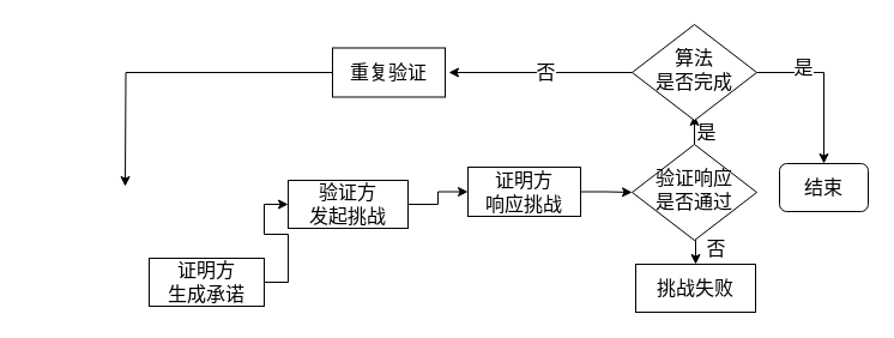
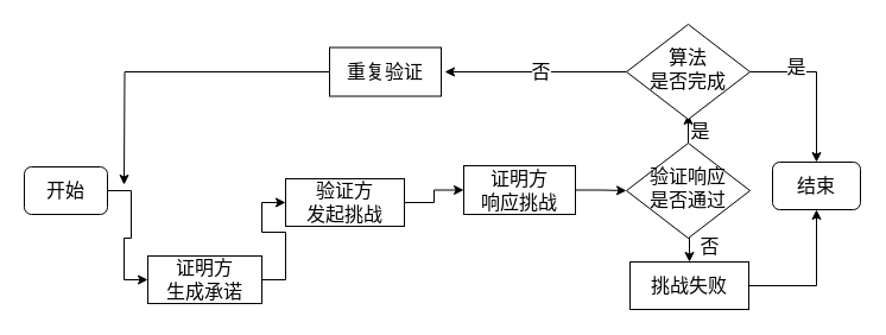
  <mxCell id="0" />
  <mxCell id="1" parent="0" />
+ <mxCell id="2" style="edgeStyle=orthogonalEdgeStyle;rounded=0;orthogonalLoop=1;jettySize=auto;html=1;exitX=1;exitY=0.5;exitDx=0;exitDy=0;entryX=0;entryY=0.5;entryDx=0;entryDy=0;fontSize=16;" edge="1" parent="1" source="3" target="9"><mxGeometry relative="1" as="geometry" /></mxCell>
+ <mxCell id="3" value="开始" style="rounded=1;whiteSpace=wrap;html=1;fontSize=16;glass=0;strokeWidth=1;shadow=0;" parent="1" vertex="1"><mxGeometry x="20" y="140" width="70" height="40" as="geometry" /></mxCell>
  <mxCell id="4" style="edgeStyle=orthogonalEdgeStyle;rounded=0;orthogonalLoop=1;jettySize=auto;html=1;exitX=0.5;exitY=0;exitDx=0;exitDy=0;entryX=0.5;entryY=1;entryDx=0;entryDy=0;fontSize=16;strokeWidth=1;" edge="1" parent="1" source="6"><mxGeometry relative="1" as="geometry"><mxPoint x="579" y="96" as="targetPoint" /></mxGeometry></mxCell>
  <mxCell id="5" style="edgeStyle=orthogonalEdgeStyle;rounded=0;orthogonalLoop=1;jettySize=auto;html=1;exitX=0.5;exitY=1;exitDx=0;exitDy=0;entryX=0.5;entryY=0;entryDx=0;entryDy=0;fontSize=16;strokeWidth=1;" edge="1" parent="1" source="6" target="15"><mxGeometry relative="1" as="geometry" /></mxCell>
  <mxCell id="6" value="验证响应&lt;br&gt;是否通过" style="rhombus;whiteSpace=wrap;html=1;shadow=0;fontFamily=Helvetica;fontSize=16;align=center;strokeWidth=1;spacing=6;spacingTop=-4;" parent="1" vertex="1"><mxGeometry x="527" y="120" width="104" height="80" as="geometry" /></mxCell>
  <mxCell id="7" value="结束" style="rounded=1;whiteSpace=wrap;html=1;fontSize=16;glass=0;strokeWidth=1;shadow=0;" parent="1" vertex="1"><mxGeometry x="650" y="136" width="74" height="40" as="geometry" /></mxCell>
  <mxCell id="8" style="edgeStyle=orthogonalEdgeStyle;rounded=0;orthogonalLoop=1;jettySize=auto;html=1;exitX=1;exitY=0.5;exitDx=0;exitDy=0;entryX=0;entryY=0.5;entryDx=0;entryDy=0;fontSize=16;" edge="1" parent="1" source="9" target="11"><mxGeometry relative="1" as="geometry" /></mxCell>
  <mxCell id="9" value="&lt;div style=&quot;font-size: 16px&quot;&gt;证明方&lt;/div&gt;&lt;div style=&quot;font-size: 16px&quot;&gt;生成承诺&lt;/div&gt;" style="rounded=0;whiteSpace=wrap;html=1;fontSize=16;" vertex="1" parent="1"><mxGeometry x="124" y="215" width="96" height="40" as="geometry" /></mxCell>
  <mxCell id="10" style="edgeStyle=orthogonalEdgeStyle;rounded=0;orthogonalLoop=1;jettySize=auto;html=1;exitX=1;exitY=0.5;exitDx=0;exitDy=0;entryX=0;entryY=0.5;entryDx=0;entryDy=0;fontSize=16;" edge="1" parent="1" source="11" target="13"><mxGeometry relative="1" as="geometry" /></mxCell>
  <mxCell id="11" value="&lt;div style=&quot;font-size: 16px&quot;&gt;验证方&lt;/div&gt;&lt;div style=&quot;font-size: 16px&quot;&gt;发起挑战&lt;/div&gt;" style="rounded=0;whiteSpace=wrap;html=1;fontSize=16;" vertex="1" parent="1"><mxGeometry x="240" y="150" width="100" height="40" as="geometry" /></mxCell>
  <mxCell id="12" style="edgeStyle=orthogonalEdgeStyle;rounded=0;orthogonalLoop=1;jettySize=auto;html=1;exitX=1;exitY=0.5;exitDx=0;exitDy=0;fontSize=16;" edge="1" parent="1" source="13" target="6"><mxGeometry relative="1" as="geometry" /></mxCell>
  <mxCell id="13" value="&lt;div style=&quot;font-size: 16px&quot;&gt;证明方&lt;/div&gt;&lt;div style=&quot;font-size: 16px&quot;&gt;响应挑战&lt;/div&gt;" style="rounded=0;whiteSpace=wrap;html=1;fontSize=16;" vertex="1" parent="1"><mxGeometry x="390" y="139" width="94" height="41" as="geometry" /></mxCell>
+ <mxCell id="14" style="edgeStyle=orthogonalEdgeStyle;rounded=0;orthogonalLoop=1;jettySize=auto;html=1;exitX=1;exitY=0.5;exitDx=0;exitDy=0;fontSize=16;entryX=0.5;entryY=1;entryDx=0;entryDy=0;" edge="1" parent="1" source="15" target="7"><mxGeometry relative="1" as="geometry"><mxPoint x="680" y="246" as="targetPoint" /></mxGeometry></mxCell>
  <mxCell id="15" value="&lt;div style=&quot;font-size: 16px;&quot;&gt;挑战失败&lt;/div&gt;" style="rounded=0;whiteSpace=wrap;html=1;fontSize=16;" vertex="1" parent="1"><mxGeometry x="530" y="220" width="100" height="40" as="geometry" /></mxCell>
  <mxCell id="16" style="edgeStyle=orthogonalEdgeStyle;rounded=0;orthogonalLoop=1;jettySize=auto;html=1;exitX=1;exitY=0.5;exitDx=0;exitDy=0;entryX=0.5;entryY=0;entryDx=0;entryDy=0;fontSize=16;" edge="1" parent="1" source="22" target="7"><mxGeometry relative="1" as="geometry"><mxPoint x="629" y="76" as="sourcePoint" /></mxGeometry></mxCell>
  <mxCell id="17" value="是" style="edgeLabel;html=1;align=center;verticalAlign=middle;resizable=0;points=[];fontSize=16;" vertex="1" connectable="0" parent="16"><mxGeometry x="-0.424" y="-4" relative="1" as="geometry"><mxPoint y="-9" as="offset" /></mxGeometry></mxCell>
  <mxCell id="18" value="是" style="text;html=1;align=center;verticalAlign=middle;resizable=0;points=[];autosize=1;strokeColor=none;fontSize=16;" vertex="1" parent="1"><mxGeometry x="574" y="100" width="30" height="20" as="geometry" /></mxCell>
  <mxCell id="19" value="否" style="text;html=1;align=center;verticalAlign=middle;resizable=0;points=[];autosize=1;strokeColor=none;fontSize=16;" vertex="1" parent="1"><mxGeometry x="582" y="197" width="30" height="20" as="geometry" /></mxCell>
  <mxCell id="20" style="edgeStyle=orthogonalEdgeStyle;rounded=0;orthogonalLoop=1;jettySize=auto;html=1;exitX=0;exitY=0.5;exitDx=0;exitDy=0;fontSize=16;strokeWidth=1;" edge="1" parent="1" source="22"><mxGeometry relative="1" as="geometry"><mxPoint x="374" y="60" as="targetPoint" /></mxGeometry></mxCell>
  <mxCell id="21" value="否" style="edgeLabel;html=1;align=center;verticalAlign=middle;resizable=0;points=[];fontSize=16;" vertex="1" connectable="0" parent="20"><mxGeometry x="-0.294" y="-1" relative="1" as="geometry"><mxPoint x="-19" as="offset" /></mxGeometry></mxCell>
  <mxCell id="22" value="算法&lt;br&gt;是否完成" style="rhombus;whiteSpace=wrap;html=1;shadow=0;fontFamily=Helvetica;fontSize=16;align=center;strokeWidth=1;spacing=6;spacingTop=-4;" vertex="1" parent="1"><mxGeometry x="527" y="20" width="104" height="80" as="geometry" /></mxCell>
  <mxCell id="23" style="edgeStyle=orthogonalEdgeStyle;rounded=0;orthogonalLoop=1;jettySize=auto;html=1;exitX=0;exitY=0.5;exitDx=0;exitDy=0;fontSize=16;strokeWidth=1;" edge="1" parent="1" source="24"><mxGeometry relative="1" as="geometry"><mxPoint x="104" y="155" as="targetPoint" /></mxGeometry></mxCell>
  <mxCell id="24" value="&lt;div style=&quot;font-size: 16px&quot;&gt;重复验证&lt;/div&gt;" style="rounded=0;whiteSpace=wrap;html=1;fontSize=16;" vertex="1" parent="1"><mxGeometry x="277" y="39.5" width="94" height="41" as="geometry" /></mxCell>
